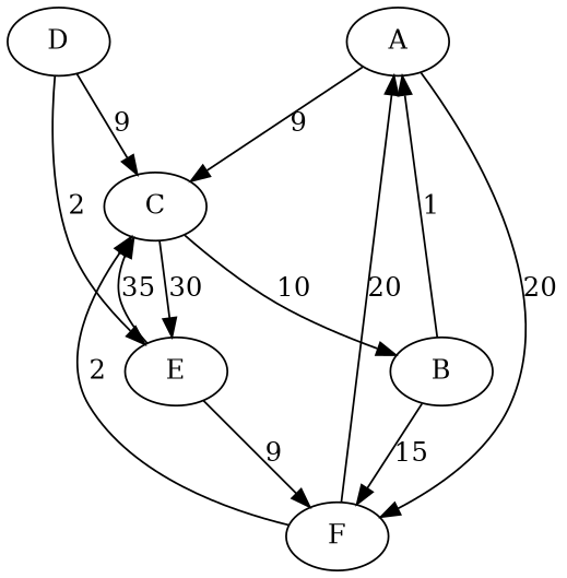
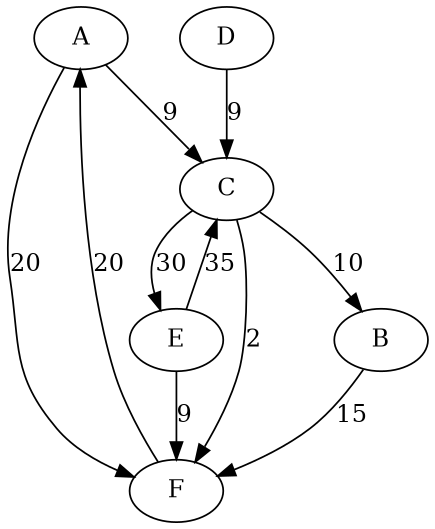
  digraph {
    A
    C
    F
    B
    E
    D
    A -> C [label=9]
    A -> F [label=20]
    C -> B [label=10]
    C -> E [label=30]
    F -> A [label=20]
-   F -> C [label=2]
-   B -> A [label=1]
+   C -> F [label=2]
    B -> F [label=15]
    E -> C [label=35]
    E -> F [label=9]
    D -> C [label=9]
-   D -> E [label=2]
  }
